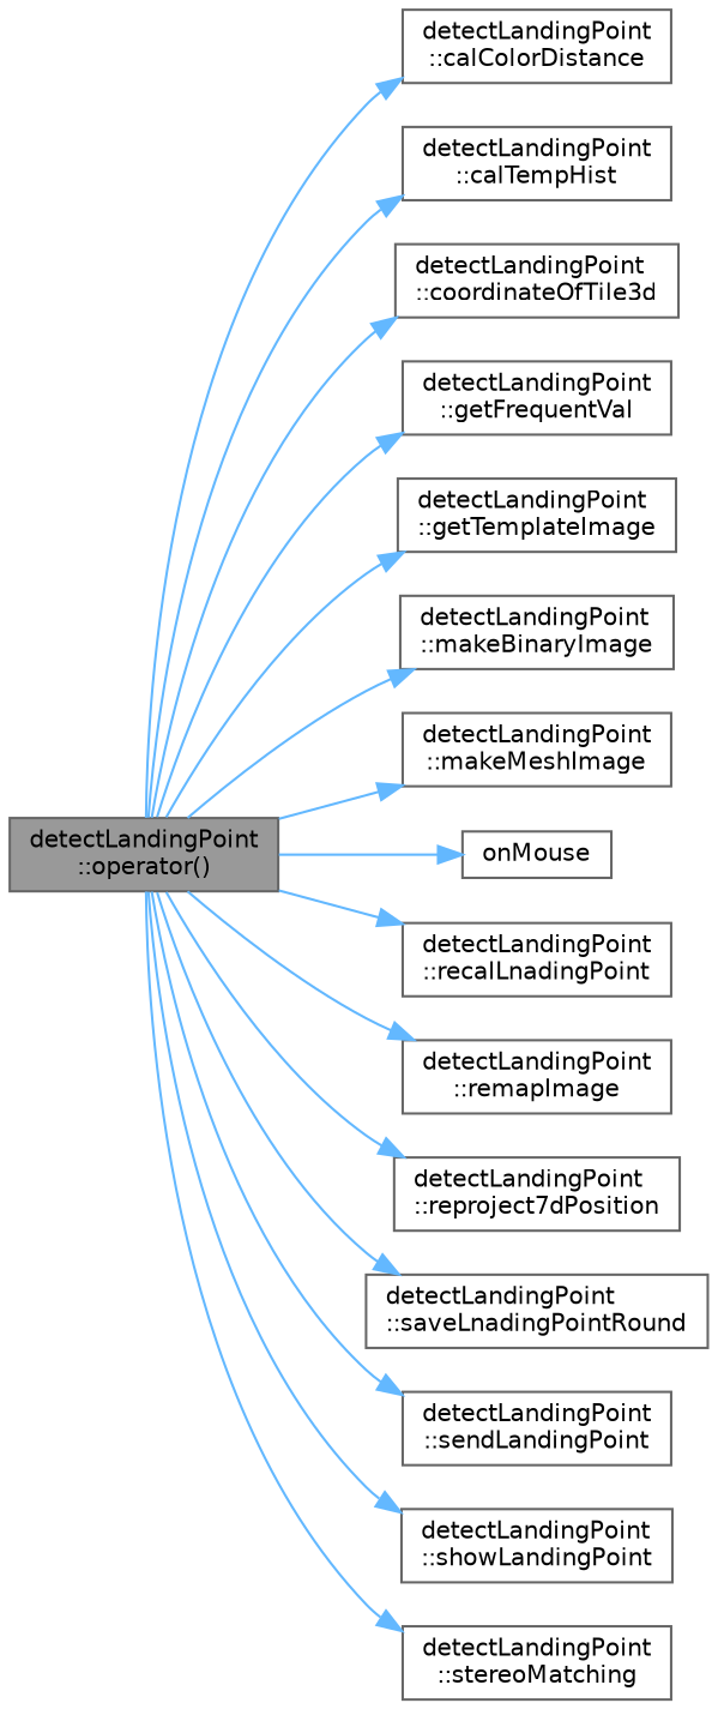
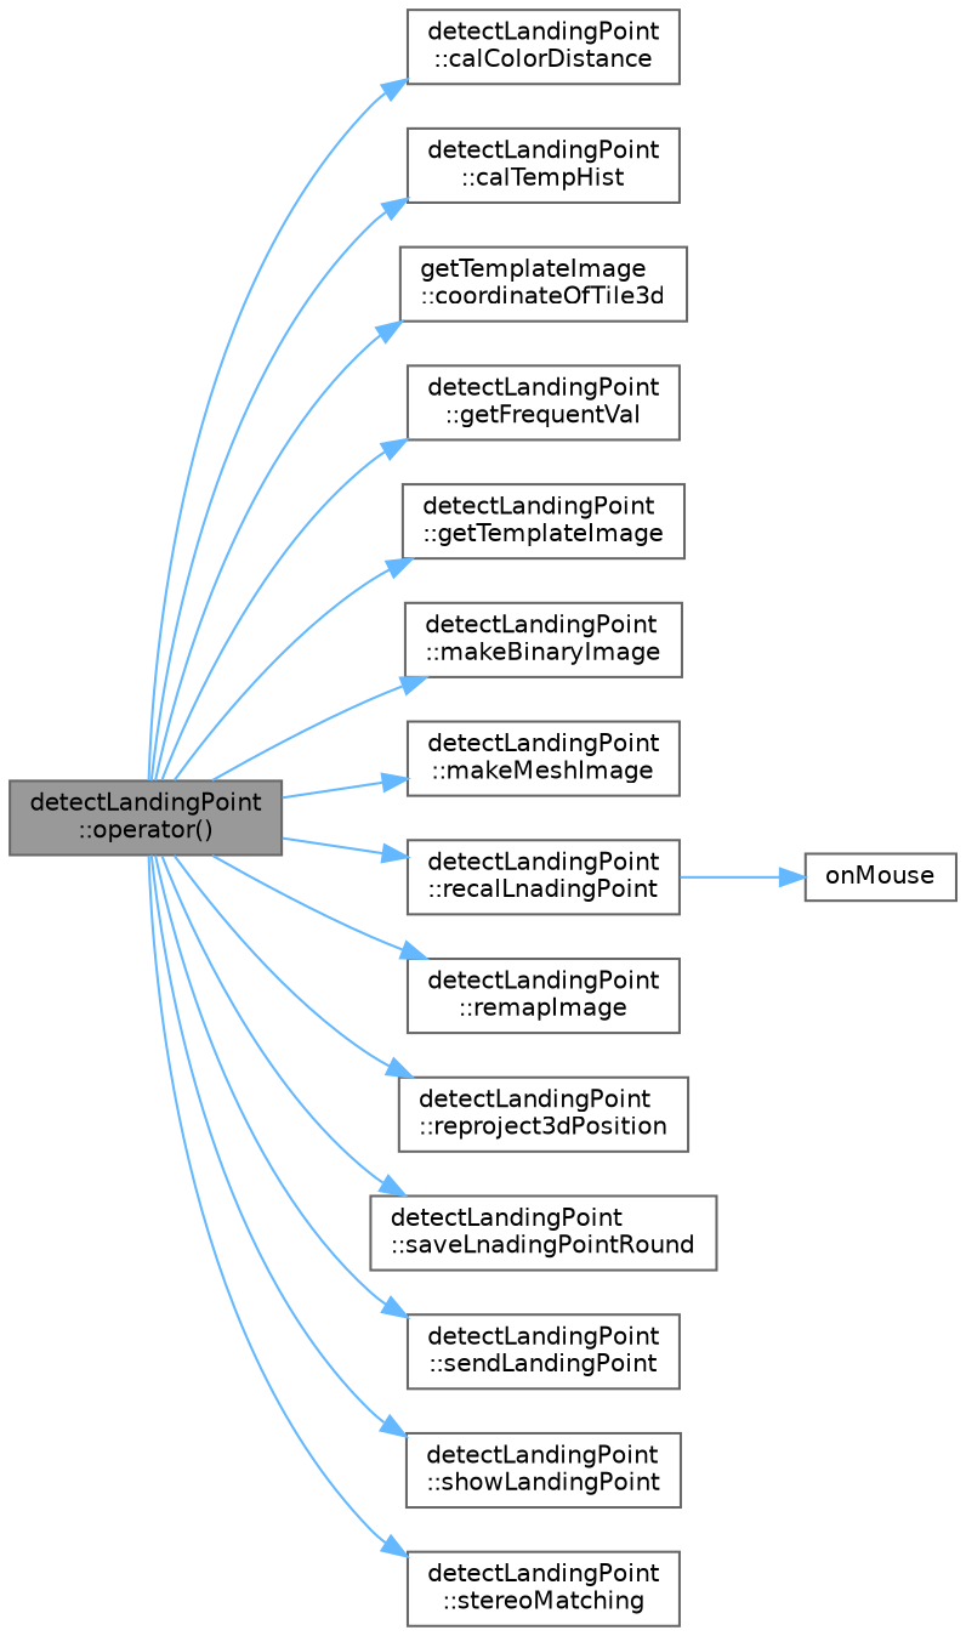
  digraph {
    fontname="DejaVu Sans"
    rankdir=LR
    node [color=grey40 fillcolor=white fontname="DejaVu Sans" fontsize=10 shape=box style=filled]
    edge [color=steelblue1 fontname="DejaVu Sans" fontsize=10 labelfontname=Helvetica labelfontsize=10 style=solid]
    n1 [color=gray40 fillcolor=grey60 fontcolor=black height=0.2 label="detectLandingPoint\l::operator()" width=0.4]
    n2 [height=0.2 label="detectLandingPoint\l::calColorDistance" width=0.4]
    n3 [height=0.2 label="detectLandingPoint\l::calTempHist" width=0.4]
-   n4 [height=0.2 label="detectLandingPoint\l::coordinateOfTile3d" width=0.4]
+   n4 [height=0.2 label="getTemplateImage\l::coordinateOfTile3d" width=0.4]
    n5 [height=0.2 label="detectLandingPoint\l::getFrequentVal" width=0.4]
    n6 [height=0.2 label="detectLandingPoint\l::getTemplateImage" width=0.4]
    n7 [height=0.2 label="detectLandingPoint\l::makeBinaryImage" width=0.4]
    n8 [height=0.2 label="detectLandingPoint\l::makeMeshImage" width=0.4]
    n9 [height=0.2 label=onMouse width=0.4]
    n10 [height=0.2 label="detectLandingPoint\l::recalLnadingPoint" width=0.4]
    n11 [height=0.2 label="detectLandingPoint\l::remapImage" width=0.4]
-   n12 [height=0.2 label="detectLandingPoint\l::reproject7dPosition" width=0.4]
+   n12 [height=0.2 label="detectLandingPoint\l::reproject3dPosition" width=0.4]
    n13 [height=0.2 label="detectLandingPoint\l::saveLnadingPointRound" width=0.4]
    n14 [height=0.2 label="detectLandingPoint\l::sendLandingPoint" width=0.4]
    n15 [height=0.2 label="detectLandingPoint\l::showLandingPoint" width=0.4]
    n16 [height=0.2 label="detectLandingPoint\l::stereoMatching" width=0.4]
    n1 -> n2
    n1 -> n3
    n1 -> n4
    n1 -> n5
    n1 -> n6
    n1 -> n7
    n1 -> n8
-   n1 -> n9
+   n10 -> n9
    n1 -> n10
    n1 -> n11
    n1 -> n12
    n1 -> n13
    n1 -> n14
    n1 -> n15
    n1 -> n16
  }
